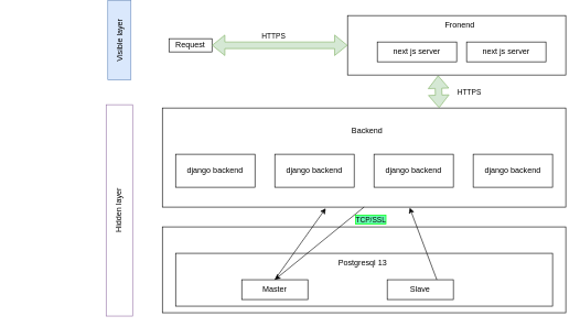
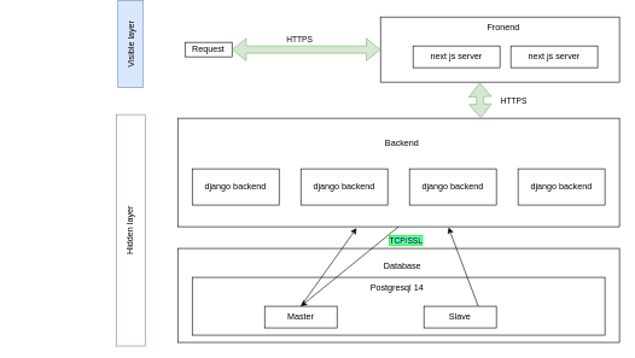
  <mxCell id="0" />
  <mxCell id="1" parent="0" />
  <mxCell id="2" value="frontend layer" style="text;html=1;strokeColor=none;fillColor=none;align=center;verticalAlign=middle;whiteSpace=wrap;rounded=0;" vertex="1" parent="1"><mxGeometry x="590" y="20" width="200" height="30" as="geometry" /></mxCell>
  <mxCell id="3" value="next js server" style="rounded=0;whiteSpace=wrap;html=1;" vertex="1" parent="1"><mxGeometry x="565" y="60" width="120" height="30" as="geometry" /></mxCell>
  <mxCell id="4" value="next js server" style="rounded=0;whiteSpace=wrap;html=1;" vertex="1" parent="1"><mxGeometry x="700" y="60" width="120" height="30" as="geometry" /></mxCell>
  <mxCell id="5" value="" style="rounded=0;whiteSpace=wrap;html=1;" vertex="1" parent="1"><mxGeometry x="245" y="160" width="610" height="150" as="geometry" /></mxCell>
  <mxCell id="6" value="Backend" style="text;html=1;strokeColor=none;fillColor=none;align=center;verticalAlign=middle;whiteSpace=wrap;rounded=0;" vertex="1" parent="1"><mxGeometry x="455" y="180" width="200" height="30" as="geometry" /></mxCell>
  <mxCell id="7" value="django backend" style="rounded=0;whiteSpace=wrap;html=1;" vertex="1" parent="1"><mxGeometry x="265" y="230" width="120" height="50" as="geometry" /></mxCell>
  <mxCell id="8" value="django backend" style="rounded=0;whiteSpace=wrap;html=1;" vertex="1" parent="1"><mxGeometry x="415" y="230" width="120" height="50" as="geometry" /></mxCell>
  <mxCell id="9" value="django backend" style="rounded=0;whiteSpace=wrap;html=1;" vertex="1" parent="1"><mxGeometry x="565" y="230" width="120" height="50" as="geometry" /></mxCell>
  <mxCell id="10" value="django backend" style="rounded=0;whiteSpace=wrap;html=1;" vertex="1" parent="1"><mxGeometry x="715" y="230" width="120" height="50" as="geometry" /></mxCell>
  <mxCell id="11" value="Request" style="rounded=0;whiteSpace=wrap;html=1;" vertex="1" parent="1"><mxGeometry x="255" y="55" width="65" height="20" as="geometry" /></mxCell>
  <mxCell id="12" value="" style="rounded=0;whiteSpace=wrap;html=1;" vertex="1" parent="1"><mxGeometry x="245" y="340" width="610" height="130" as="geometry" /></mxCell>
+ <mxCell id="13" value="Database" style="text;html=1;strokeColor=none;fillColor=none;align=center;verticalAlign=middle;whiteSpace=wrap;rounded=0;" vertex="1" parent="1"><mxGeometry x="507.5" y="350" width="95" height="30" as="geometry" /></mxCell>
  <mxCell id="14" value="" style="rounded=0;whiteSpace=wrap;html=1;" vertex="1" parent="1"><mxGeometry x="265" y="380" width="570" height="80" as="geometry" /></mxCell>
- <mxCell id="15" value="Postgresql 13" style="text;html=1;strokeColor=none;fillColor=none;align=center;verticalAlign=middle;whiteSpace=wrap;rounded=0;" vertex="1" parent="1"><mxGeometry x="492.5" y="380" width="110" height="30" as="geometry" /></mxCell>
+ <mxCell id="15" value="Postgresql 14" style="text;html=1;strokeColor=none;fillColor=none;align=center;verticalAlign=middle;whiteSpace=wrap;rounded=0;" vertex="1" parent="1"><mxGeometry x="492.5" y="380" width="110" height="30" as="geometry" /></mxCell>
  <mxCell id="16" value="Master" style="rounded=0;whiteSpace=wrap;html=1;" vertex="1" parent="1"><mxGeometry x="365" y="420" width="100" height="30" as="geometry" /></mxCell>
  <mxCell id="17" value="Slave" style="rounded=0;whiteSpace=wrap;html=1;" vertex="1" parent="1"><mxGeometry x="585" y="420" width="100" height="30" as="geometry" /></mxCell>
  <mxCell id="18" value="" style="endArrow=classic;html=1;rounded=0;entryX=0.5;entryY=0;entryDx=0;entryDy=0;exitX=0.5;exitY=1;exitDx=0;exitDy=0;" edge="1" parent="1" source="5" target="16"><mxGeometry width="50" height="50" relative="1" as="geometry"><mxPoint x="355" y="150" as="sourcePoint" /><mxPoint x="405" y="100" as="targetPoint" /></mxGeometry></mxCell>
  <mxCell id="19" value="" style="endArrow=classic;html=1;rounded=0;exitX=0.5;exitY=0;exitDx=0;exitDy=0;entryX=0.405;entryY=1.013;entryDx=0;entryDy=0;entryPerimeter=0;" edge="1" parent="1" source="16" target="5"><mxGeometry width="50" height="50" relative="1" as="geometry"><mxPoint x="355" y="150" as="sourcePoint" /><mxPoint x="405" y="100" as="targetPoint" /></mxGeometry></mxCell>
  <mxCell id="20" value="" style="endArrow=classic;html=1;rounded=0;entryX=0.613;entryY=1.007;entryDx=0;entryDy=0;entryPerimeter=0;exitX=0.75;exitY=0;exitDx=0;exitDy=0;" edge="1" parent="1" source="17" target="5"><mxGeometry relative="1" as="geometry"><mxPoint x="325" y="130" as="sourcePoint" /><mxPoint x="425" y="130" as="targetPoint" /></mxGeometry></mxCell>
  <mxCell id="21" value="" style="shape=flexArrow;endArrow=classic;startArrow=classic;html=1;rounded=0;entryX=0.415;entryY=1.008;entryDx=0;entryDy=0;exitX=0.686;exitY=0;exitDx=0;exitDy=0;exitPerimeter=0;entryPerimeter=0;fillColor=#d5e8d4;strokeColor=#82b366;" edge="1" parent="1" source="5" target="22"><mxGeometry width="100" height="100" relative="1" as="geometry"><mxPoint x="325" y="180" as="sourcePoint" /><mxPoint x="425" y="80" as="targetPoint" /></mxGeometry></mxCell>
  <mxCell id="22" value="" style="rounded=0;whiteSpace=wrap;html=1;" vertex="1" parent="1"><mxGeometry x="525" y="20" width="330" height="90" as="geometry" /></mxCell>
  <mxCell id="23" value="Fronend" style="text;html=1;strokeColor=none;fillColor=none;align=center;verticalAlign=middle;whiteSpace=wrap;rounded=0;" vertex="1" parent="1"><mxGeometry x="595" y="20" width="200" height="30" as="geometry" /></mxCell>
  <mxCell id="24" value="next js server" style="rounded=0;whiteSpace=wrap;html=1;" vertex="1" parent="1"><mxGeometry x="570" y="60" width="120" height="30" as="geometry" /></mxCell>
  <mxCell id="25" value="next js server" style="rounded=0;whiteSpace=wrap;html=1;" vertex="1" parent="1"><mxGeometry x="705" y="60" width="120" height="30" as="geometry" /></mxCell>
  <mxCell id="26" value="" style="shape=flexArrow;endArrow=classic;startArrow=classic;html=1;rounded=0;entryX=1;entryY=0.5;entryDx=0;entryDy=0;exitX=0;exitY=0.5;exitDx=0;exitDy=0;fillColor=#d5e8d4;strokeColor=#82b366;" edge="1" parent="1" source="22" target="11"><mxGeometry width="100" height="100" relative="1" as="geometry"><mxPoint x="415" y="70" as="sourcePoint" /><mxPoint x="515" y="-30" as="targetPoint" /></mxGeometry></mxCell>
  <mxCell id="27" value="HTTPS" style="edgeLabel;html=1;align=center;verticalAlign=middle;resizable=0;points=[];" vertex="1" connectable="0" parent="26"><mxGeometry x="0.341" y="8" relative="1" as="geometry"><mxPoint x="24" y="-23" as="offset" /></mxGeometry></mxCell>
  <mxCell id="28" value="Visible layer" style="rounded=0;whiteSpace=wrap;html=1;rotation=-90;strokeColor=#6c8ebf;fillColor=#dae8fc;" vertex="1" parent="1"><mxGeometry x="120" y="40" width="120" height="35" as="geometry" /></mxCell>
  <mxCell id="29" value="Hidden layer" style="rounded=0;whiteSpace=wrap;html=1;rotation=-90;strokeColor=#9673a6;fillColor=#ffffff;" vertex="1" parent="1"><mxGeometry x="20" y="295" width="320" height="40" as="geometry" /></mxCell>
  <mxCell id="30" value="HTTPS" style="edgeLabel;html=1;align=center;verticalAlign=middle;resizable=0;points=[];" vertex="1" connectable="0" parent="1"><mxGeometry x="445" y="60" as="geometry"><mxPoint x="263" y="76" as="offset" /></mxGeometry></mxCell>
  <mxCell id="31" value="TCP/SSL" style="edgeLabel;html=1;align=center;verticalAlign=middle;resizable=0;points=[];labelBackgroundColor=#66FFB3;labelBorderColor=#11ff00;" vertex="1" connectable="0" parent="1"><mxGeometry x="345" y="55" as="geometry"><mxPoint x="214" y="273" as="offset" /></mxGeometry></mxCell>
